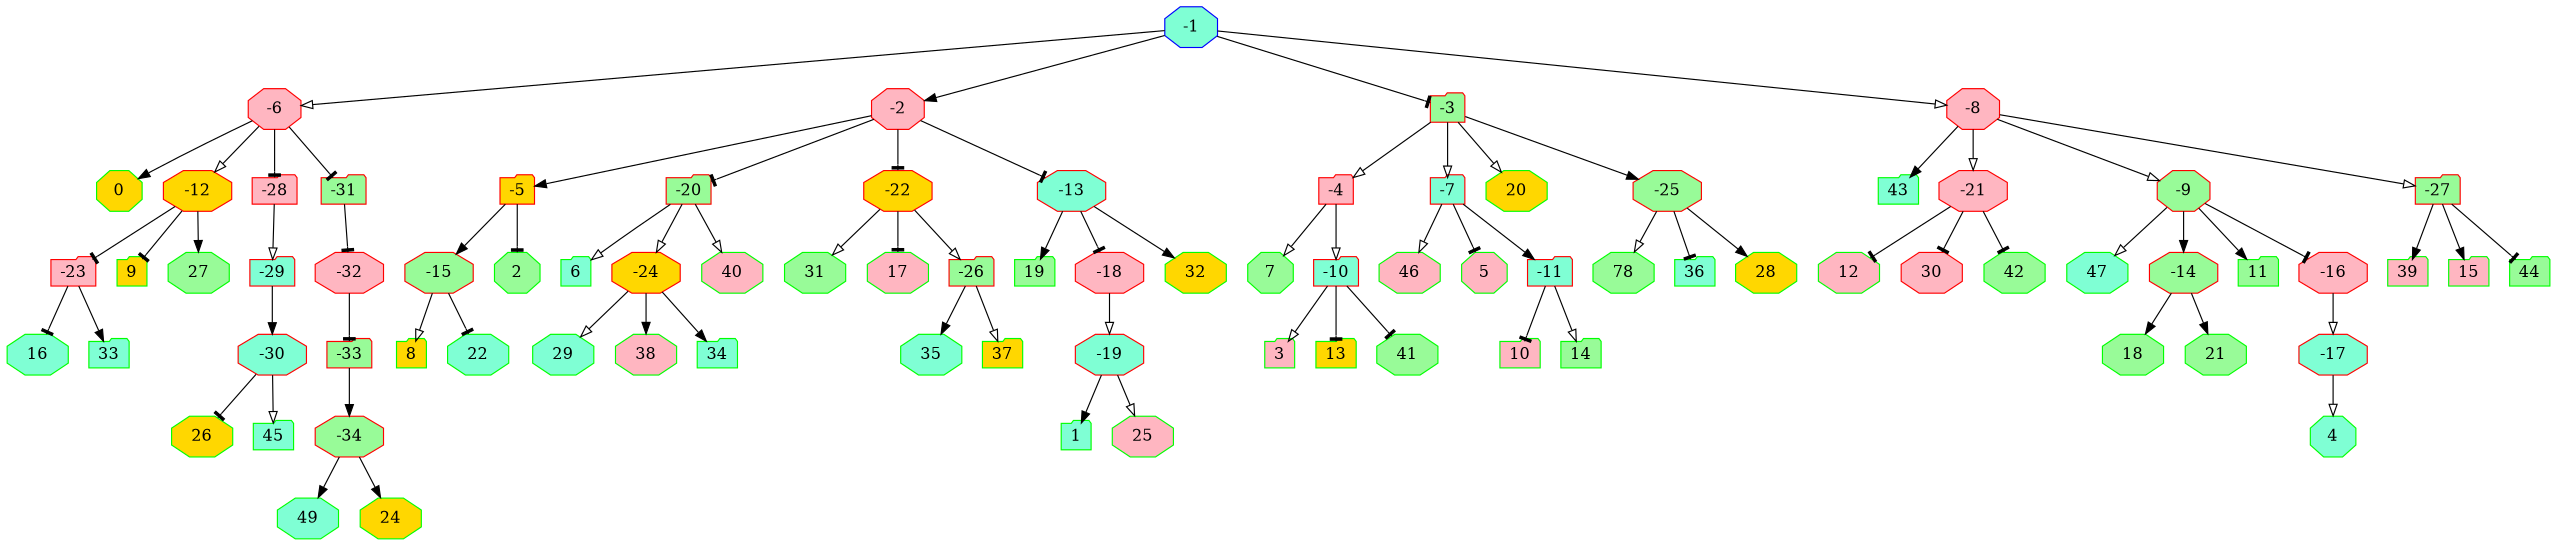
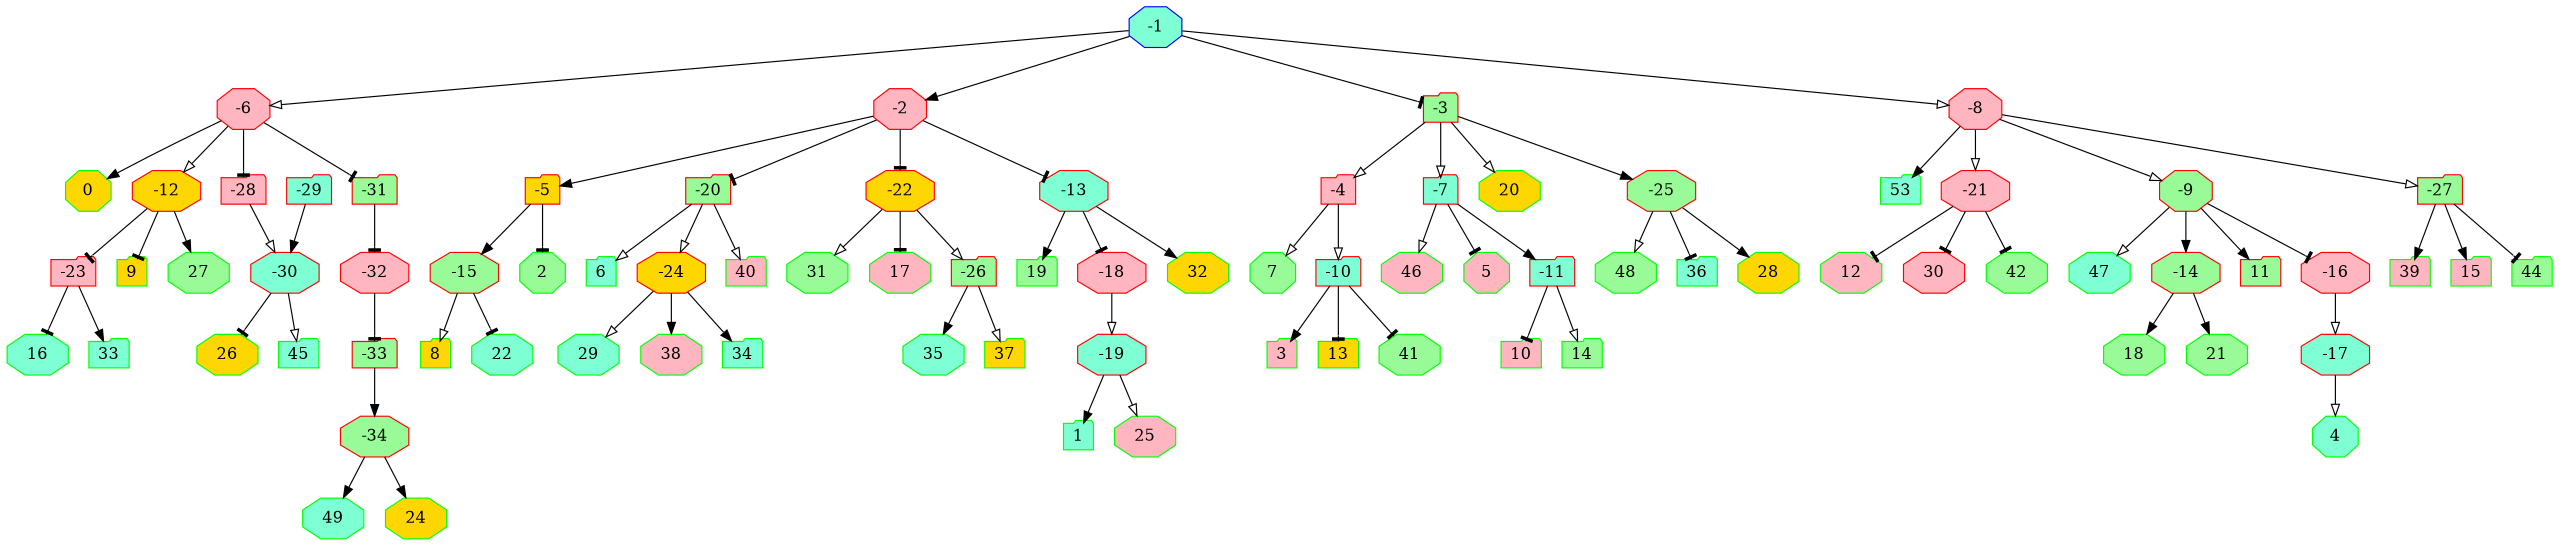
  digraph {
    node [color=green fillcolor=palegreen shape=octagon style=filled]
    edge [arrowhead=onormal]
    -1 [color=blue fillcolor=aquamarine height=0.2 width=0.2]
    -6 [color=red fillcolor=lightpink height=0.2 width=0.2]
    -2 [color=red fillcolor=lightpink height=0.2 width=0.2]
    -3 [color=red height=0.2 shape=folder width=0.2]
    -8 [color=red fillcolor=lightpink height=0.2 width=0.2]
    0 [fillcolor=gold height=0.2 width=0.2]
    -12 [color=red fillcolor=gold height=0.2 width=0.2]
    -28 [color=red fillcolor=lightpink height=0.2 shape=folder width=0.2]
    -31 [color=red height=0.2 shape=folder width=0.2]
    -5 [color=red fillcolor=gold height=0.2 shape=folder width=0.2]
    -20 [color=red height=0.2 shape=folder width=0.2]
    -22 [color=red fillcolor=gold height=0.2 width=0.2]
    -13 [color=red fillcolor=aquamarine height=0.2 width=0.2]
    -4 [color=red fillcolor=lightpink height=0.2 shape=folder width=0.2]
    -7 [color=red fillcolor=aquamarine height=0.2 shape=folder width=0.2]
    20 [fillcolor=gold height=0.2 width=0.2]
    -25 [color=red height=0.2 width=0.2]
-   43 [fillcolor=aquamarine height=0.2 shape=folder width=0.2]
+   43 [fillcolor=aquamarine height=0.2 shape=folder width=0.2 label=53]
    -21 [color=red fillcolor=lightpink height=0.2 width=0.2]
    -9 [color=red height=0.2 width=0.2]
    -27 [color=red height=0.2 shape=folder width=0.2]
    -23 [color=red fillcolor=lightpink height=0.2 shape=folder width=0.2]
    9 [fillcolor=gold height=0.2 shape=folder width=0.2]
    27 [height=0.2 width=0.2]
    -29 [color=red fillcolor=aquamarine height=0.2 shape=folder width=0.2]
    -32 [color=red fillcolor=lightpink height=0.2 width=0.2]
    16 [fillcolor=aquamarine height=0.2 width=0.2]
    33 [fillcolor=aquamarine height=0.2 shape=folder width=0.2]
    -30 [color=red fillcolor=aquamarine height=0.2 width=0.2]
    26 [fillcolor=gold height=0.2 width=0.2]
    45 [fillcolor=aquamarine height=0.2 shape=folder width=0.2]
    -33 [color=red height=0.2 shape=folder width=0.2]
    -34 [color=red height=0.2 width=0.2]
    49 [fillcolor=aquamarine height=0.2 width=0.2]
    24 [fillcolor=gold height=0.2 width=0.2]
    -15 [color=red height=0.2 width=0.2]
    2 [height=0.2 width=0.2]
    6 [fillcolor=aquamarine height=0.2 shape=folder width=0.2]
    -24 [color=red fillcolor=gold height=0.2 width=0.2]
-   40 [fillcolor=lightpink height=0.2 width=0.2]
+   40 [fillcolor=lightpink height=0.2 shape=folder width=0.2]
    31 [height=0.2 width=0.2]
    17 [fillcolor=lightpink height=0.2 width=0.2]
    -26 [color=red height=0.2 shape=folder width=0.2]
    19 [height=0.2 shape=folder width=0.2]
    -18 [color=red fillcolor=lightpink height=0.2 width=0.2]
    32 [fillcolor=gold height=0.2 width=0.2]
    8 [fillcolor=gold height=0.2 shape=folder width=0.2]
    22 [fillcolor=aquamarine height=0.2 width=0.2]
    29 [fillcolor=aquamarine height=0.2 width=0.2]
    38 [fillcolor=lightpink height=0.2 width=0.2]
    34 [fillcolor=aquamarine height=0.2 shape=folder width=0.2]
    35 [fillcolor=aquamarine height=0.2 width=0.2]
    37 [fillcolor=gold height=0.2 shape=folder width=0.2]
    -19 [color=red fillcolor=aquamarine height=0.2 width=0.2]
    1 [fillcolor=aquamarine height=0.2 shape=folder width=0.2]
    25 [fillcolor=lightpink height=0.2 width=0.2]
    7 [height=0.2 width=0.2]
    -10 [color=red fillcolor=aquamarine height=0.2 shape=folder width=0.2]
    46 [fillcolor=lightpink height=0.2 width=0.2]
    5 [fillcolor=lightpink height=0.2 width=0.2]
    -11 [color=red fillcolor=aquamarine height=0.2 shape=folder width=0.2]
-   48 [height=0.2 width=0.2 label=78]
+   48 [height=0.2 width=0.2]
    36 [fillcolor=aquamarine height=0.2 shape=folder width=0.2]
    28 [fillcolor=gold height=0.2 width=0.2]
    3 [fillcolor=lightpink height=0.2 shape=folder width=0.2]
    13 [fillcolor=gold height=0.2 shape=folder width=0.2]
    41 [height=0.2 width=0.2]
    10 [fillcolor=lightpink height=0.2 shape=folder width=0.2]
    14 [height=0.2 shape=folder width=0.2]
    12 [fillcolor=lightpink height=0.2 width=0.2]
    30 [color=red fillcolor=lightpink height=0.2 width=0.2]
    42 [height=0.2 width=0.2]
    47 [fillcolor=aquamarine height=0.2 width=0.2]
    -14 [color=red height=0.2 width=0.2]
-   11 [height=0.2 shape=folder width=0.2]
+   11 [color=red height=0.2 shape=folder width=0.2]
    -16 [color=red fillcolor=lightpink height=0.2 width=0.2]
    39 [fillcolor=lightpink height=0.2 shape=folder width=0.2]
    15 [fillcolor=lightpink height=0.2 shape=folder width=0.2]
    44 [height=0.2 shape=folder width=0.2]
    18 [height=0.2 width=0.2]
    21 [height=0.2 width=0.2]
    -17 [color=red fillcolor=aquamarine height=0.2 width=0.2]
    4 [fillcolor=aquamarine height=0.2 width=0.2]
    -1 -> -6
    -1 -> -2 [arrowhead=normal]
    -1 -> -3 [arrowhead=tee]
    -1 -> -8
    -6 -> 0 [arrowhead=normal]
    -6 -> -12
    -6 -> -28 [arrowhead=tee]
    -6 -> -31 [arrowhead=tee]
    -2 -> -5 [arrowhead=normal]
    -2 -> -20 [arrowhead=tee]
    -2 -> -22 [arrowhead=tee]
    -2 -> -13 [arrowhead=tee]
    -3 -> -4
    -3 -> -7
    -3 -> 20
    -3 -> -25 [arrowhead=normal]
    -8 -> 43 [arrowhead=normal]
    -8 -> -21
    -8 -> -9
    -8 -> -27
    -12 -> -23 [arrowhead=tee]
    -12 -> 9 [arrowhead=tee]
    -12 -> 27 [arrowhead=normal]
-   -28 -> -29
+   -28 -> -30
    -31 -> -32 [arrowhead=tee]
    -5 -> -15 [arrowhead=normal]
    -5 -> 2 [arrowhead=tee]
    -20 -> 6
    -20 -> -24
    -20 -> 40
    -22 -> 31
    -22 -> 17 [arrowhead=tee]
    -22 -> -26
    -13 -> 19 [arrowhead=normal]
    -13 -> -18 [arrowhead=tee]
    -13 -> 32 [arrowhead=normal]
    -4 -> 7
    -4 -> -10
    -7 -> 46
    -7 -> 5 [arrowhead=tee]
    -7 -> -11 [arrowhead=normal]
    -25 -> 48
    -25 -> 36 [arrowhead=tee]
    -25 -> 28 [arrowhead=normal]
    -21 -> 12 [arrowhead=tee]
    -21 -> 30 [arrowhead=tee]
    -21 -> 42 [arrowhead=tee]
    -9 -> 47
    -9 -> -14 [arrowhead=normal]
    -9 -> 11 [arrowhead=normal]
    -9 -> -16 [arrowhead=tee]
    -27 -> 39 [arrowhead=normal]
    -27 -> 15 [arrowhead=normal]
    -27 -> 44 [arrowhead=tee]
    -23 -> 16 [arrowhead=tee]
    -23 -> 33 [arrowhead=normal]
    -29 -> -30 [arrowhead=normal]
    -32 -> -33 [arrowhead=tee]
    -30 -> 26 [arrowhead=tee]
    -30 -> 45
    -33 -> -34 [arrowhead=normal]
    -34 -> 49 [arrowhead=normal]
    -34 -> 24 [arrowhead=normal]
    -15 -> 8
    -15 -> 22 [arrowhead=tee]
    -24 -> 29
    -24 -> 38 [arrowhead=normal]
    -24 -> 34 [arrowhead=normal]
    -26 -> 35 [arrowhead=normal]
    -26 -> 37
    -18 -> -19
    -19 -> 1 [arrowhead=normal]
    -19 -> 25
-   -10 -> 3
+   -10 -> 3 [arrowhead=normal]
    -10 -> 13 [arrowhead=tee]
    -10 -> 41 [arrowhead=tee]
    -11 -> 10 [arrowhead=tee]
    -11 -> 14
    -14 -> 18 [arrowhead=normal]
    -14 -> 21 [arrowhead=normal]
    -16 -> -17
    -17 -> 4
  }
